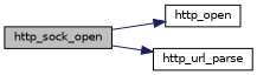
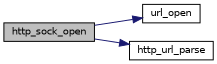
  digraph {
    rankdir=LR
    node [color=black fillcolor=white fontname=Helvetica fontsize=10 shape=record style=filled]
    edge [color=midnightblue fontname=Helvetica fontsize=10 labelfontname=Helvetica labelfontsize=10 style=solid]
    n1 [fillcolor=grey75 fontcolor=black height=0.2 label=http_sock_open width=0.4]
-   n2 [height=0.2 label=http_open width=0.4]
+   n2 [height=0.2 label=url_open width=0.4]
    n3 [height=0.2 label=http_url_parse width=0.4]
    n1 -> n2
    n1 -> n3
  }
